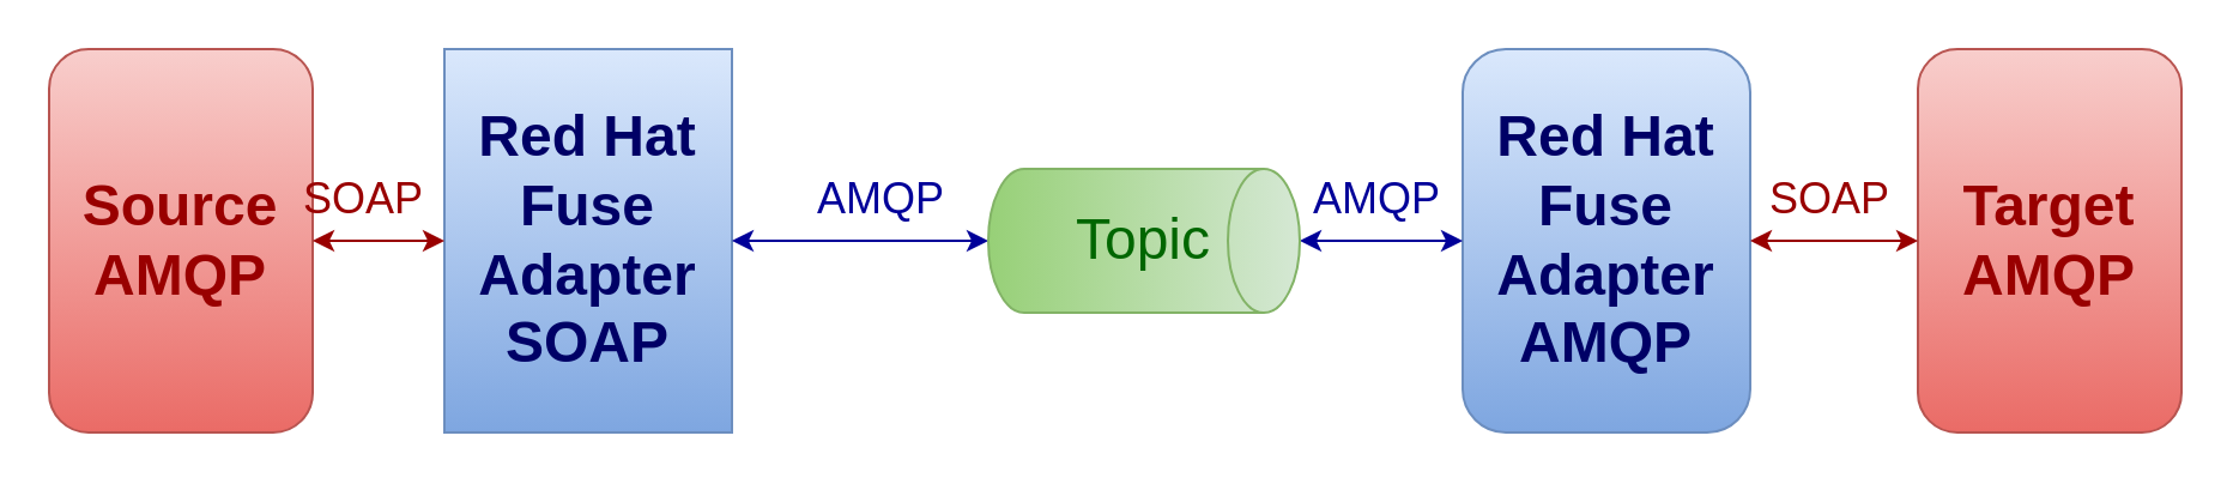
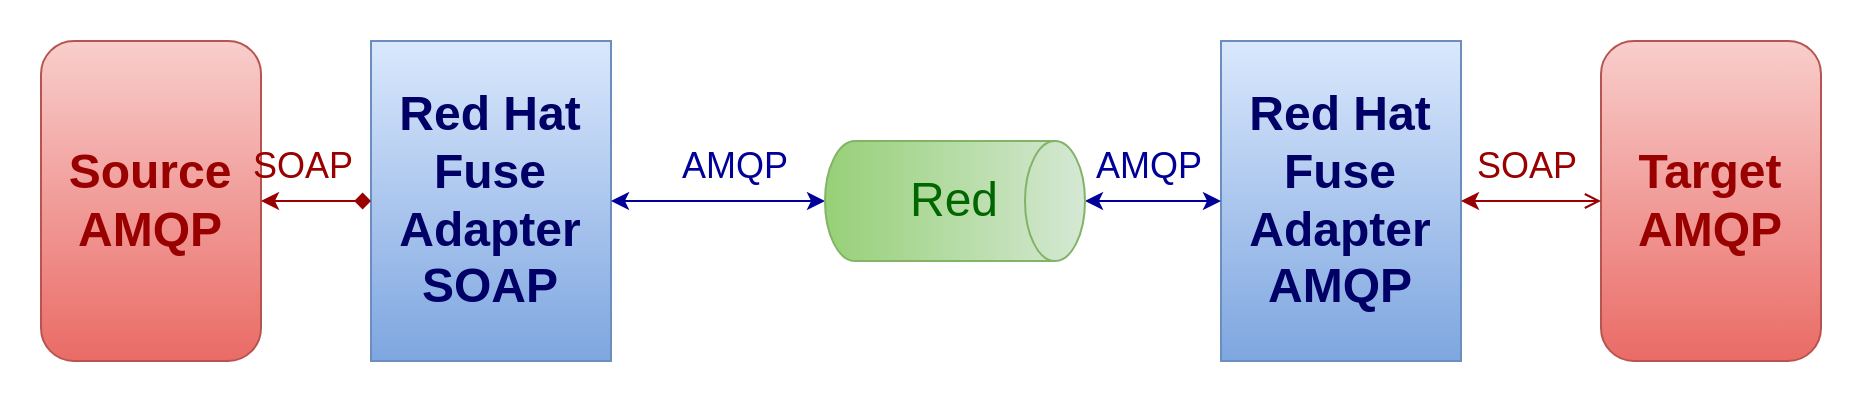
  <mxCell id="0" />
  <mxCell id="1" parent="0" />
  <mxCell id="2" value="Source AMQP" style="rounded=1;whiteSpace=wrap;html=1;fillColor=#f8cecc;strokeColor=#b85450;fontStyle=1;fontSize=24;gradientColor=#ea6b66;fontColor=#990000;" vertex="1" parent="1"><mxGeometry x="20" y="20" width="110" height="160" as="geometry" /></mxCell>
  <mxCell id="3" value="Red Hat Fuse Adapter &lt;br style=&quot;font-size: 24px;&quot;&gt;SOAP" style="rounded=0;whiteSpace=wrap;html=1;fillColor=#dae8fc;strokeColor=#6c8ebf;fontSize=24;fontStyle=1;gradientColor=#7ea6e0;fontColor=#000066;" vertex="1" parent="1"><mxGeometry x="185" y="20" width="120" height="160" as="geometry" /></mxCell>
  <mxCell id="4" value="Target&lt;br style=&quot;font-size: 24px;&quot;&gt;AMQP" style="rounded=1;whiteSpace=wrap;html=1;fillColor=#f8cecc;strokeColor=#b85450;fontStyle=1;fontSize=24;gradientColor=#ea6b66;fontColor=#990000;" vertex="1" parent="1"><mxGeometry x="800" y="20" width="110" height="160" as="geometry" /></mxCell>
- <mxCell id="5" value="Red Hat Fuse Adapter &lt;br style=&quot;font-size: 24px&quot;&gt;AMQP" style="whiteSpace=wrap;html=1;fillColor=#dae8fc;strokeColor=#6c8ebf;fontSize=24;fontStyle=1;gradientColor=#7ea6e0;fontColor=#000066;rounded=1;" vertex="1" parent="1"><mxGeometry x="610" y="20" width="120" height="160" as="geometry" /></mxCell>
- <mxCell id="6" value="" style="endArrow=classic;startArrow=classic;html=1;rounded=1;fontSize=24;fontColor=#990000;exitX=1;exitY=0.5;exitDx=0;exitDy=0;entryX=0;entryY=0.5;entryDx=0;entryDy=0;strokeColor=#990000;" edge="1" parent="1" source="2" target="3"><mxGeometry width="50" height="50" relative="1" as="geometry"><mxPoint x="400" y="260" as="sourcePoint" /><mxPoint x="450" y="210" as="targetPoint" /></mxGeometry></mxCell>
+ <mxCell id="5" value="Red Hat Fuse Adapter &lt;br style=&quot;font-size: 24px&quot;&gt;AMQP" style="rounded=0;whiteSpace=wrap;html=1;fillColor=#dae8fc;strokeColor=#6c8ebf;fontSize=24;fontStyle=1;gradientColor=#7ea6e0;fontColor=#000066;" vertex="1" parent="1"><mxGeometry x="610" y="20" width="120" height="160" as="geometry" /></mxCell>
+ <mxCell id="6" value="" style="endArrow=diamond;startArrow=classic;html=1;rounded=1;fontSize=24;fontColor=#990000;exitX=1;exitY=0.5;exitDx=0;exitDy=0;entryX=0;entryY=0.5;entryDx=0;entryDy=0;strokeColor=#990000;" edge="1" parent="1" source="2" target="3"><mxGeometry width="50" height="50" relative="1" as="geometry"><mxPoint x="400" y="260" as="sourcePoint" /><mxPoint x="450" y="210" as="targetPoint" /></mxGeometry></mxCell>
  <mxCell id="7" value="&lt;font style=&quot;font-size: 18px&quot;&gt;SOAP&lt;/font&gt;" style="edgeLabel;html=1;align=center;verticalAlign=middle;resizable=0;points=[];fontSize=24;fontColor=#990000;labelBackgroundColor=none;" vertex="1" connectable="0" parent="6"><mxGeometry x="0.545" y="-3" relative="1" as="geometry"><mxPoint x="-22" y="-23" as="offset" /></mxGeometry></mxCell>
- <mxCell id="8" value="" style="endArrow=classic;startArrow=classic;html=1;rounded=1;fontSize=24;fontColor=#990000;exitX=1;exitY=0.5;exitDx=0;exitDy=0;strokeColor=#990000;entryX=0;entryY=0.5;entryDx=0;entryDy=0;" edge="1" parent="1" source="5" target="4"><mxGeometry width="50" height="50" relative="1" as="geometry"><mxPoint x="140" y="110" as="sourcePoint" /><mxPoint x="770" y="70" as="targetPoint" /><Array as="points"><mxPoint x="770" y="100" /></Array></mxGeometry></mxCell>
+ <mxCell id="8" value="" style="endArrow=open;startArrow=classic;html=1;rounded=1;fontSize=24;fontColor=#990000;exitX=1;exitY=0.5;exitDx=0;exitDy=0;strokeColor=#990000;entryX=0;entryY=0.5;entryDx=0;entryDy=0;" edge="1" parent="1" source="5" target="4"><mxGeometry width="50" height="50" relative="1" as="geometry"><mxPoint x="140" y="110" as="sourcePoint" /><mxPoint x="770" y="70" as="targetPoint" /><Array as="points"><mxPoint x="770" y="100" /></Array></mxGeometry></mxCell>
  <mxCell id="9" value="&lt;font style=&quot;font-size: 18px&quot;&gt;SOAP&lt;/font&gt;" style="edgeLabel;html=1;align=center;verticalAlign=middle;resizable=0;points=[];fontSize=24;fontColor=#990000;labelBackgroundColor=none;" vertex="1" connectable="0" parent="8"><mxGeometry x="0.545" y="-3" relative="1" as="geometry"><mxPoint x="-22" y="-23" as="offset" /></mxGeometry></mxCell>
  <mxCell id="10" value="" style="endArrow=classic;startArrow=classic;html=1;rounded=1;fontSize=24;fontColor=#990000;exitX=1;exitY=0.5;exitDx=0;exitDy=0;strokeColor=#000099;entryX=0.5;entryY=1;entryDx=0;entryDy=0;entryPerimeter=0;" edge="1" parent="1" source="3" target="15"><mxGeometry width="50" height="50" relative="1" as="geometry"><mxPoint x="340" y="90" as="sourcePoint" /><mxPoint x="430" y="90" as="targetPoint" /><Array as="points" /></mxGeometry></mxCell>
  <mxCell id="11" value="&lt;font style=&quot;font-size: 18px&quot;&gt;AMQP&lt;/font&gt;" style="edgeLabel;html=1;align=center;verticalAlign=middle;resizable=0;points=[];fontSize=24;fontColor=#000099;labelBackgroundColor=none;" vertex="1" connectable="0" parent="10"><mxGeometry x="0.545" y="-3" relative="1" as="geometry"><mxPoint x="-22" y="-23" as="offset" /></mxGeometry></mxCell>
  <mxCell id="12" value="" style="endArrow=classic;startArrow=classic;html=1;rounded=1;fontSize=24;fontColor=#990000;strokeColor=#000099;entryX=0;entryY=0.5;entryDx=0;entryDy=0;" edge="1" parent="1" source="15" target="5"><mxGeometry width="50" height="50" relative="1" as="geometry"><mxPoint x="540" y="100" as="sourcePoint" /><mxPoint x="422" y="110" as="targetPoint" /><Array as="points" /></mxGeometry></mxCell>
  <mxCell id="13" value="&lt;font style=&quot;font-size: 18px&quot;&gt;AMQP&lt;/font&gt;" style="edgeLabel;html=1;align=center;verticalAlign=middle;resizable=0;points=[];fontSize=24;fontColor=#000099;labelBackgroundColor=none;" vertex="1" connectable="0" parent="12"><mxGeometry x="0.545" y="-3" relative="1" as="geometry"><mxPoint x="-22" y="-23" as="offset" /></mxGeometry></mxCell>
  <mxCell id="14" value="" style="group" vertex="1" connectable="0" parent="1"><mxGeometry x="412" y="70" width="130" height="60" as="geometry" /></mxCell>
  <mxCell id="15" value="" style="shape=cylinder3;whiteSpace=wrap;html=1;boundedLbl=1;backgroundOutline=1;size=15;fontSize=24;rotation=90;fillColor=#d5e8d4;gradientColor=#97d077;strokeColor=#82b366;fontColor=#006600;" vertex="1" parent="14"><mxGeometry x="35" y="-35" width="60" height="130" as="geometry" /></mxCell>
- <mxCell id="16" value="&#10;&#10;&lt;span style=&quot;font-family: helvetica; font-size: 24px; font-style: normal; font-weight: 400; letter-spacing: normal; text-align: center; text-indent: 0px; text-transform: none; word-spacing: 0px; display: inline; float: none;&quot;&gt;Topic&lt;/span&gt;&#10;&#10;" style="text;html=1;align=center;verticalAlign=middle;whiteSpace=wrap;rounded=0;fontSize=24;fillColor=none;opacity=0;labelBackgroundColor=none;fontColor=#006600;" vertex="1" parent="14"><mxGeometry x="35" y="15" width="60" height="30" as="geometry" /></mxCell>
+ <mxCell id="16" value="&#10;&#10;&lt;span style=&quot;font-family: helvetica; font-size: 24px; font-style: normal; font-weight: 400; letter-spacing: normal; text-align: center; text-indent: 0px; text-transform: none; word-spacing: 0px; display: inline; float: none;&quot;&gt;Red&lt;/span&gt;&#10;&#10;" style="text;html=1;align=center;verticalAlign=middle;whiteSpace=wrap;rounded=0;fontSize=24;fillColor=none;opacity=0;labelBackgroundColor=none;fontColor=#006600;" vertex="1" parent="14"><mxGeometry x="35" y="15" width="60" height="30" as="geometry" /></mxCell>
  <mxCell id="17" style="edgeStyle=orthogonalEdgeStyle;rounded=1;orthogonalLoop=1;jettySize=auto;html=1;exitX=0.5;exitY=1;exitDx=0;exitDy=0;fontSize=18;fontColor=#990000;strokeColor=#990000;" edge="1" parent="14" source="16" target="16"><mxGeometry relative="1" as="geometry" /></mxCell>
